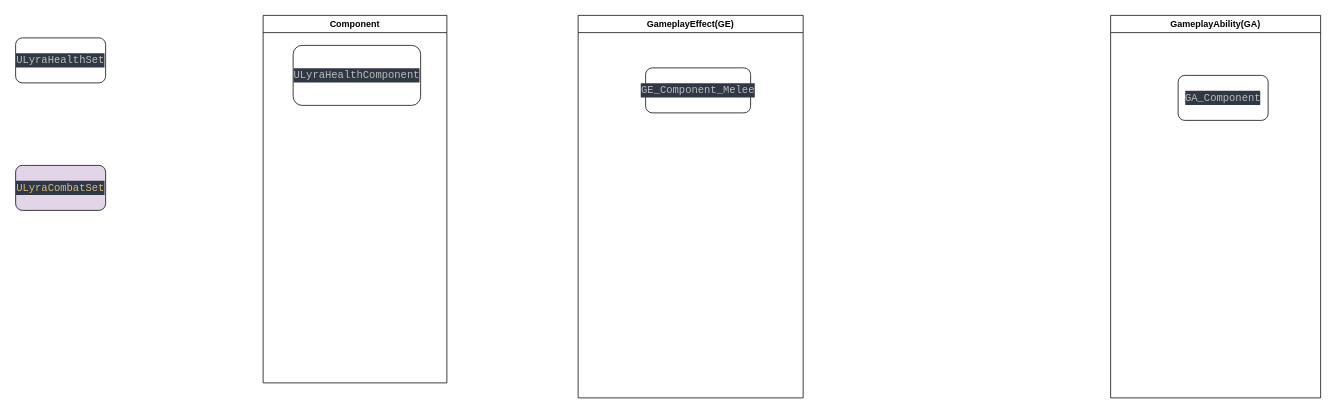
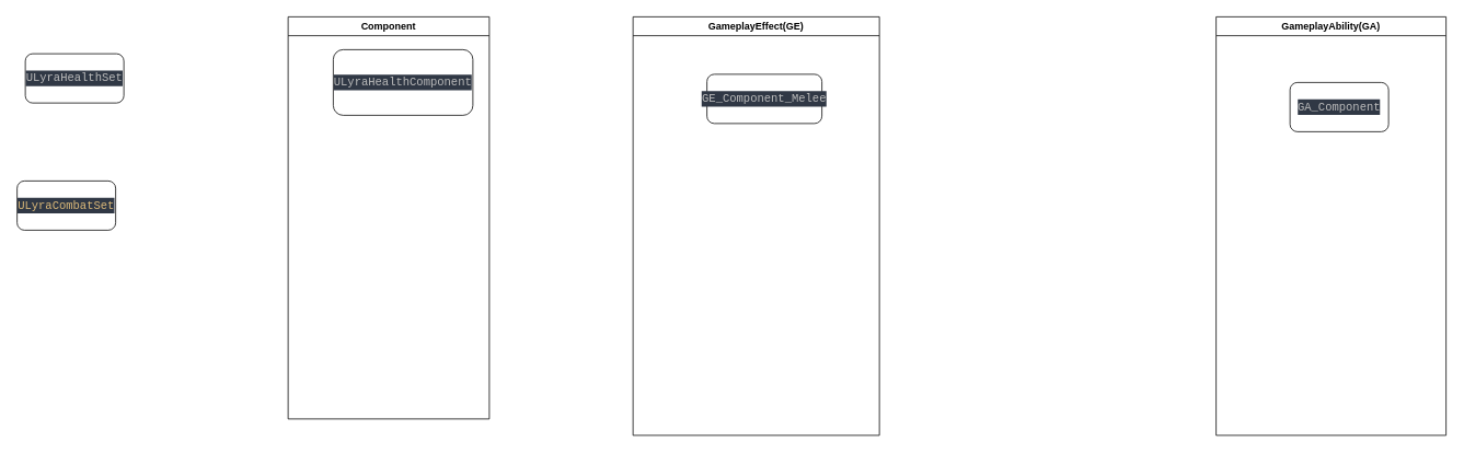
  <mxCell id="0" />
  <mxCell id="1" parent="0" />
- <mxCell id="2" value="&lt;div style=&quot;color: rgb(187 , 187 , 187) ; background-color: rgb(48 , 56 , 69) ; font-family: &amp;#34;consolas&amp;#34; , &amp;#34;courier new&amp;#34; , monospace ; font-size: 14px ; line-height: 19px&quot;&gt;ULyraHealthComponent&lt;/div&gt;" style="rounded=1;whiteSpace=wrap;html=1;" vertex="1" parent="1"><mxGeometry x="390" y="60" width="170" height="80" as="geometry" /></mxCell>
- <mxCell id="3" value="&lt;div style=&quot;color: rgb(187 , 187 , 187) ; background-color: rgb(48 , 56 , 69) ; font-family: &amp;#34;consolas&amp;#34; , &amp;#34;courier new&amp;#34; , monospace ; font-size: 14px ; line-height: 19px&quot;&gt;ULyraHealthSet&lt;/div&gt;" style="rounded=1;whiteSpace=wrap;html=1;" vertex="1" parent="1"><mxGeometry x="20" y="50" width="120" height="60" as="geometry" /></mxCell>
+ <mxCell id="2" value="&lt;div style=&quot;color: rgb(187 , 187 , 187) ; background-color: rgb(48 , 56 , 69) ; font-family: &amp;#34;consolas&amp;#34; , &amp;#34;courier new&amp;#34; , monospace ; font-size: 14px ; line-height: 19px&quot;&gt;ULyraHealthComponent&lt;/div&gt;" style="rounded=1;whiteSpace=wrap;html=1;" vertex="1" parent="1"><mxGeometry x="405" y="60" width="170" height="80" as="geometry" /></mxCell>
+ <mxCell id="3" value="&lt;div style=&quot;color: rgb(187 , 187 , 187) ; background-color: rgb(48 , 56 , 69) ; font-family: &amp;#34;consolas&amp;#34; , &amp;#34;courier new&amp;#34; , monospace ; font-size: 14px ; line-height: 19px&quot;&gt;ULyraHealthSet&lt;/div&gt;" style="rounded=1;whiteSpace=wrap;html=1;" vertex="1" parent="1"><mxGeometry x="30" y="65" width="120" height="60" as="geometry" /></mxCell>
  <mxCell id="4" value="GameplayEffect(GE)" style="swimlane;" vertex="1" parent="1"><mxGeometry x="770" y="20" width="300" height="510" as="geometry" /></mxCell>
  <mxCell id="5" value="&lt;div style=&quot;color: rgb(187 , 187 , 187) ; background-color: rgb(48 , 56 , 69) ; font-family: &amp;#34;consolas&amp;#34; , &amp;#34;courier new&amp;#34; , monospace ; font-size: 14px ; line-height: 19px&quot;&gt;&lt;div style=&quot;font-family: &amp;#34;consolas&amp;#34; , &amp;#34;courier new&amp;#34; , monospace ; line-height: 19px&quot;&gt;GE_Component_Melee&lt;/div&gt;&lt;/div&gt;" style="rounded=1;whiteSpace=wrap;html=1;" vertex="1" parent="4"><mxGeometry x="90" y="70" width="140" height="60" as="geometry" /></mxCell>
  <mxCell id="6" value="Component" style="swimlane;" vertex="1" parent="1"><mxGeometry x="350" y="20" width="245" height="490" as="geometry" /></mxCell>
  <mxCell id="7" value="GameplayAbility(GA)" style="swimlane;startSize=23;" vertex="1" parent="1"><mxGeometry x="1480" y="20" width="280" height="510" as="geometry" /></mxCell>
  <mxCell id="8" value="&lt;div style=&quot;color: rgb(187 , 187 , 187) ; background-color: rgb(48 , 56 , 69) ; font-family: &amp;#34;consolas&amp;#34; , &amp;#34;courier new&amp;#34; , monospace ; font-size: 14px ; line-height: 19px&quot;&gt;GA_Component&lt;/div&gt;" style="rounded=1;whiteSpace=wrap;html=1;" vertex="1" parent="7"><mxGeometry x="90" y="80" width="120" height="60" as="geometry" /></mxCell>
- <mxCell id="9" value="&lt;div style=&quot;color: rgb(187 , 187 , 187) ; background-color: rgb(48 , 56 , 69) ; font-family: &amp;#34;consolas&amp;#34; , &amp;#34;courier new&amp;#34; , monospace ; font-size: 14px ; line-height: 19px&quot;&gt;&lt;div style=&quot;font-family: &amp;#34;consolas&amp;#34; , &amp;#34;courier new&amp;#34; , monospace ; line-height: 19px&quot;&gt;&lt;span style=&quot;color: #dbb979&quot;&gt;ULyraCombatSet&lt;/span&gt;&lt;/div&gt;&lt;/div&gt;" style="rounded=1;whiteSpace=wrap;html=1;fillColor=#e1d5e7;" vertex="1" parent="1"><mxGeometry x="20" y="220" width="120" height="60" as="geometry" /></mxCell>
+ <mxCell id="9" value="&lt;div style=&quot;color: rgb(187 , 187 , 187) ; background-color: rgb(48 , 56 , 69) ; font-family: &amp;#34;consolas&amp;#34; , &amp;#34;courier new&amp;#34; , monospace ; font-size: 14px ; line-height: 19px&quot;&gt;&lt;div style=&quot;font-family: &amp;#34;consolas&amp;#34; , &amp;#34;courier new&amp;#34; , monospace ; line-height: 19px&quot;&gt;&lt;span style=&quot;color: #dbb979&quot;&gt;ULyraCombatSet&lt;/span&gt;&lt;/div&gt;&lt;/div&gt;" style="rounded=1;whiteSpace=wrap;html=1;" vertex="1" parent="1"><mxGeometry x="20" y="220" width="120" height="60" as="geometry" /></mxCell>
